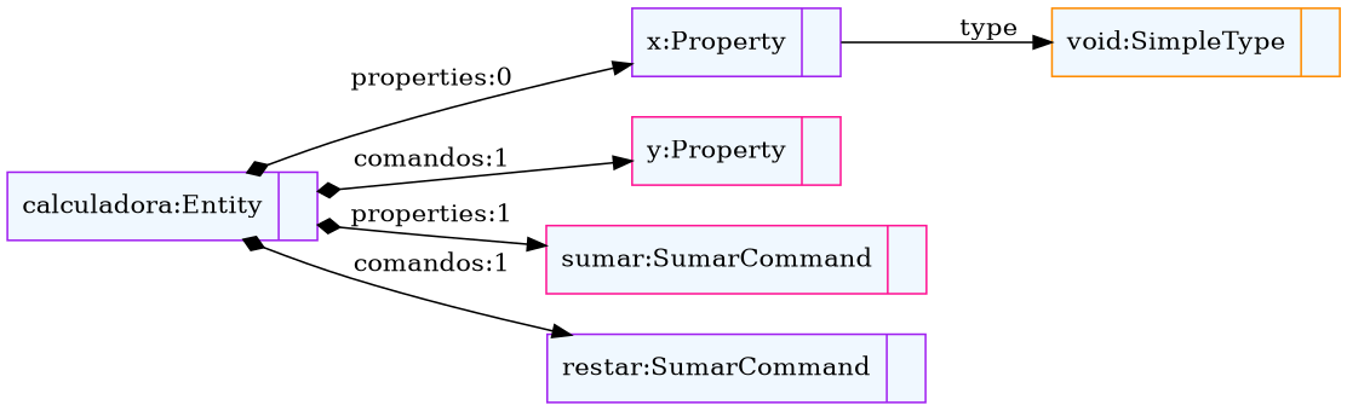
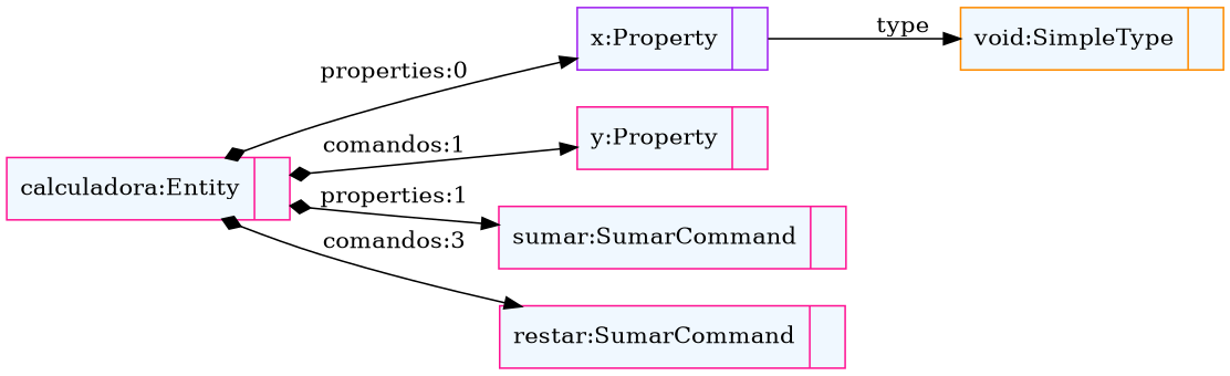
  digraph {
    fontname="Bitstream Vera Sans"
    fontsize=8
    nodesep=0.3
    rankdir=LR
    node [color=deeppink fillcolor=aliceblue shape=record style=filled]
    edge [arrowtail=diamond dir=both]
-   n1 [color=purple label="{calculadora:Entity|}"]
+   n1 [label="{calculadora:Entity|}"]
    n2 [color=purple label="{x:Property|}"]
    n3 [label="{y:Property|}"]
    n4 [label="{sumar:SumarCommand|}"]
-   n5 [color=purple label="{restar:SumarCommand|}"]
+   n5 [label="{restar:SumarCommand|}"]
    n6 [color=darkorange label="{void:SimpleType|}"]
    n1 -> n2 [label="properties:0"]
    n1 -> n3 [label="comandos:1"]
    n1 -> n4 [label="properties:1"]
-   n1 -> n5 [label="comandos:1"]
+   n1 -> n5 [label="comandos:3"]
    n2 -> n6 [arrowtail=empty dir=black label=type]
  }
